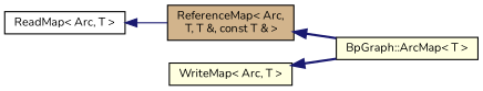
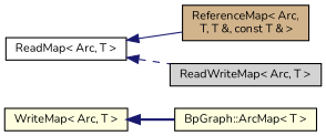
  digraph {
    fontname=Nunito
    rankdir=LR
    node [color=black fillcolor=lightyellow fontname=Nunito fontsize=10 shape=record style=filled]
    edge [color=midnightblue dir=back fontname=Nunito fontsize=10 labelfontname=FreeSans labelfontsize=10 style=bold]
    n1 [fontcolor=black height=0.2 label="BpGraph::ArcMap\< T \>" width=0.4]
    n2 [fillcolor=tan height=0.2 label="ReferenceMap\< Arc,\l T, T &, const T & \>" width=0.4]
+   n3 [fillcolor=lightgrey height=0.2 label="ReadWriteMap\< Arc, T \>" width=0.4]
    n4 [fillcolor=white height=0.2 label="ReadMap\< Arc, T \>" width=0.4]
    n5 [height=0.2 label="WriteMap\< Arc, T \>" width=0.4]
-   n2 -> n1
    n4 -> n2 [style=solid]
+   n4 -> n3 [style=dashed]
    n5 -> n1
  }
